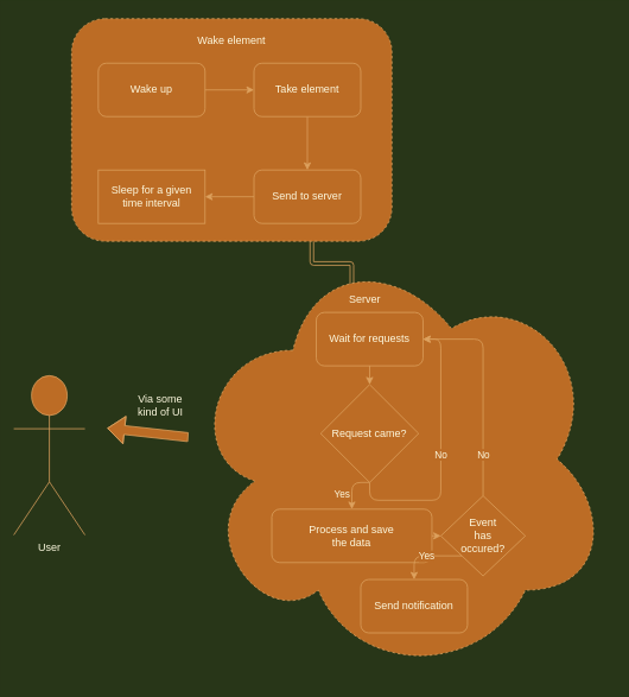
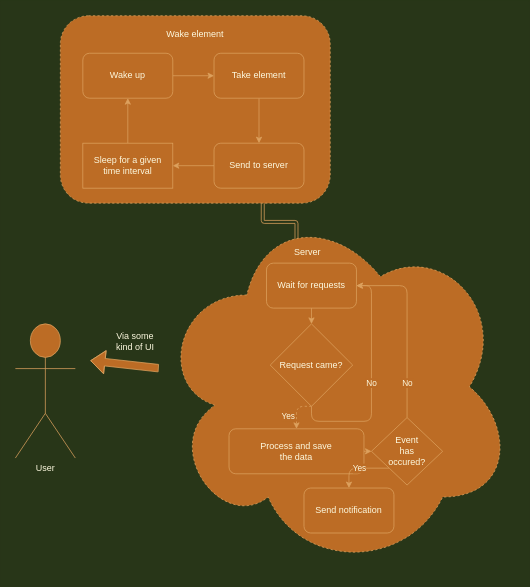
  <mxCell id="0" />
  <mxCell id="1" parent="0" />
  <mxCell id="2" style="edgeStyle=orthogonalEdgeStyle;shape=link;curved=0;rounded=1;sketch=0;orthogonalLoop=1;jettySize=auto;html=1;exitX=0.75;exitY=1;exitDx=0;exitDy=0;entryX=0.25;entryY=0;entryDx=0;entryDy=0;labelBackgroundColor=#BC6C25;fontColor=#FEFAE0;strokeColor=#DDA15E;fillColor=#BC6C25;" parent="1" source="3" target="25" edge="1"><mxGeometry relative="1" as="geometry" /></mxCell>
  <mxCell id="3" value="" style="rounded=1;whiteSpace=wrap;html=1;dashed=1;fillColor=#BC6C25;strokeColor=#DDA15E;fontColor=#FEFAE0;" parent="1" vertex="1"><mxGeometry x="80" y="20" width="360" height="250" as="geometry" /></mxCell>
  <mxCell id="4" style="edgeStyle=orthogonalEdgeStyle;rounded=0;orthogonalLoop=1;jettySize=auto;html=1;exitX=0.5;exitY=1;exitDx=0;exitDy=0;entryX=0.5;entryY=0;entryDx=0;entryDy=0;labelBackgroundColor=#283618;strokeColor=#DDA15E;fontColor=#FEFAE0;" parent="1" source="5" target="7" edge="1"><mxGeometry relative="1" as="geometry" /></mxCell>
  <mxCell id="5" value="Take element" style="rounded=1;whiteSpace=wrap;html=1;fillColor=#BC6C25;strokeColor=#DDA15E;fontColor=#FEFAE0;" parent="1" vertex="1"><mxGeometry x="285" y="70" width="120" height="60" as="geometry" /></mxCell>
  <mxCell id="6" style="edgeStyle=orthogonalEdgeStyle;rounded=0;orthogonalLoop=1;jettySize=auto;html=1;exitX=0;exitY=0.5;exitDx=0;exitDy=0;entryX=1;entryY=0.5;entryDx=0;entryDy=0;labelBackgroundColor=#283618;strokeColor=#DDA15E;fontColor=#FEFAE0;" parent="1" source="7" target="9" edge="1"><mxGeometry relative="1" as="geometry" /></mxCell>
  <mxCell id="7" value="Send to server" style="rounded=1;whiteSpace=wrap;html=1;fillColor=#BC6C25;strokeColor=#DDA15E;fontColor=#FEFAE0;" parent="1" vertex="1"><mxGeometry x="285" y="190" width="120" height="60" as="geometry" /></mxCell>
+ <mxCell id="8" style="edgeStyle=orthogonalEdgeStyle;rounded=0;orthogonalLoop=1;jettySize=auto;html=1;exitX=0.5;exitY=0;exitDx=0;exitDy=0;entryX=0.5;entryY=1;entryDx=0;entryDy=0;labelBackgroundColor=#283618;strokeColor=#DDA15E;fontColor=#FEFAE0;" parent="1" source="9" target="11" edge="1"><mxGeometry relative="1" as="geometry" /></mxCell>
  <mxCell id="9" value="&lt;div&gt;Sleep for a given&lt;/div&gt;&lt;div&gt;time interval&lt;br&gt;&lt;/div&gt;" style="whiteSpace=wrap;html=1;fillColor=#BC6C25;strokeColor=#DDA15E;fontColor=#FEFAE0;rounded=0;" parent="1" vertex="1"><mxGeometry x="110" y="190" width="120" height="60" as="geometry" /></mxCell>
  <mxCell id="10" style="edgeStyle=orthogonalEdgeStyle;rounded=0;orthogonalLoop=1;jettySize=auto;html=1;exitX=1;exitY=0.5;exitDx=0;exitDy=0;entryX=0;entryY=0.5;entryDx=0;entryDy=0;labelBackgroundColor=#283618;strokeColor=#DDA15E;fontColor=#FEFAE0;" parent="1" source="11" target="5" edge="1"><mxGeometry relative="1" as="geometry" /></mxCell>
  <mxCell id="11" value="Wake up" style="rounded=1;whiteSpace=wrap;html=1;fillColor=#BC6C25;strokeColor=#DDA15E;fontColor=#FEFAE0;" parent="1" vertex="1"><mxGeometry x="110" y="70" width="120" height="60" as="geometry" /></mxCell>
  <mxCell id="12" value="Wake element" style="text;html=1;strokeColor=none;fillColor=none;align=center;verticalAlign=middle;whiteSpace=wrap;rounded=0;dashed=1;fontColor=#FEFAE0;" parent="1" vertex="1"><mxGeometry x="210" y="30" width="100" height="30" as="geometry" /></mxCell>
  <mxCell id="13" value="" style="ellipse;shape=cloud;whiteSpace=wrap;html=1;dashed=1;fillColor=#BC6C25;strokeColor=#DDA15E;fontColor=#FEFAE0;" parent="1" vertex="1"><mxGeometry x="210" y="270" width="475" height="490" as="geometry" /></mxCell>
  <mxCell id="14" style="edgeStyle=none;rounded=0;orthogonalLoop=1;jettySize=auto;html=1;exitX=1;exitY=0.5;exitDx=0;exitDy=0;entryX=0;entryY=0.5;entryDx=0;entryDy=0;labelBackgroundColor=#283618;strokeColor=#DDA15E;fontColor=#FEFAE0;" parent="1" source="15" target="24" edge="1"><mxGeometry relative="1" as="geometry" /></mxCell>
  <mxCell id="15" value="&lt;div&gt;Process and save&lt;/div&gt;&lt;div&gt;the data&lt;/div&gt;" style="rounded=1;whiteSpace=wrap;html=1;fillColor=#BC6C25;strokeColor=#DDA15E;fontColor=#FEFAE0;" parent="1" vertex="1"><mxGeometry x="305" y="571" width="180" height="60" as="geometry" /></mxCell>
  <mxCell id="16" value="No" style="edgeStyle=orthogonalEdgeStyle;curved=0;rounded=1;sketch=0;orthogonalLoop=1;jettySize=auto;html=1;exitX=0.5;exitY=1;exitDx=0;exitDy=0;entryX=1;entryY=0.5;entryDx=0;entryDy=0;labelBackgroundColor=#BC6C25;fontColor=#FEFAE0;strokeColor=#DDA15E;fillColor=#BC6C25;" parent="1" source="18" target="21" edge="1"><mxGeometry relative="1" as="geometry"><Array as="points"><mxPoint x="415" y="561" /><mxPoint x="495" y="561" /><mxPoint x="495" y="380" /></Array></mxGeometry></mxCell>
- <mxCell id="17" value="Yes" style="edgeStyle=orthogonalEdgeStyle;curved=0;rounded=1;sketch=0;orthogonalLoop=1;jettySize=auto;html=1;exitX=0.5;exitY=1;exitDx=0;exitDy=0;entryX=0.5;entryY=0;entryDx=0;entryDy=0;labelBackgroundColor=#BC6C25;fontColor=#FEFAE0;strokeColor=#DDA15E;fillColor=#BC6C25;" parent="1" source="18" target="15" edge="1"><mxGeometry x="0.375" y="-11" relative="1" as="geometry"><mxPoint as="offset" /></mxGeometry></mxCell>
+ <mxCell id="17" value="Yes" style="edgeStyle=orthogonalEdgeStyle;curved=0;rounded=1;sketch=0;orthogonalLoop=1;jettySize=auto;html=1;exitX=0.5;exitY=1;exitDx=0;exitDy=0;entryX=0.5;entryY=0;entryDx=0;entryDy=0;labelBackgroundColor=#BC6C25;fontColor=#FEFAE0;strokeColor=#DDA15E;fillColor=#BC6C25;dashed=1;" parent="1" source="18" target="15" edge="1"><mxGeometry x="0.375" y="-11" relative="1" as="geometry"><mxPoint as="offset" /></mxGeometry></mxCell>
  <mxCell id="18" value="Request came?" style="rhombus;whiteSpace=wrap;html=1;fillColor=#BC6C25;strokeColor=#DDA15E;fontColor=#FEFAE0;" parent="1" vertex="1"><mxGeometry x="360" y="431" width="110" height="110" as="geometry" /></mxCell>
  <mxCell id="19" value="Send notification" style="rounded=1;whiteSpace=wrap;html=1;fillColor=#BC6C25;strokeColor=#DDA15E;fontColor=#FEFAE0;" parent="1" vertex="1"><mxGeometry x="405" y="650" width="120" height="60" as="geometry" /></mxCell>
  <mxCell id="20" style="edgeStyle=none;rounded=0;orthogonalLoop=1;jettySize=auto;html=1;exitX=0.5;exitY=1;exitDx=0;exitDy=0;entryX=0.5;entryY=0;entryDx=0;entryDy=0;labelBackgroundColor=#283618;strokeColor=#DDA15E;fontColor=#FEFAE0;" parent="1" source="21" target="18" edge="1"><mxGeometry relative="1" as="geometry" /></mxCell>
  <mxCell id="21" value="Wait for requests" style="rounded=1;whiteSpace=wrap;html=1;fillColor=#BC6C25;strokeColor=#DDA15E;fontColor=#FEFAE0;" parent="1" vertex="1"><mxGeometry x="355" y="350" width="120" height="60" as="geometry" /></mxCell>
  <mxCell id="22" value="Yes" style="edgeStyle=orthogonalEdgeStyle;curved=0;rounded=1;sketch=0;orthogonalLoop=1;jettySize=auto;html=1;exitX=0;exitY=1;exitDx=0;exitDy=0;entryX=0.5;entryY=0;entryDx=0;entryDy=0;labelBackgroundColor=#BC6C25;fontColor=#FEFAE0;strokeColor=#DDA15E;fillColor=#BC6C25;" parent="1" source="24" target="19" edge="1"><mxGeometry relative="1" as="geometry"><Array as="points"><mxPoint x="465" y="624" /></Array></mxGeometry></mxCell>
  <mxCell id="23" value="No" style="edgeStyle=orthogonalEdgeStyle;curved=0;rounded=1;sketch=0;orthogonalLoop=1;jettySize=auto;html=1;exitX=0.5;exitY=0;exitDx=0;exitDy=0;entryX=1;entryY=0.5;entryDx=0;entryDy=0;labelBackgroundColor=#BC6C25;fontColor=#FEFAE0;strokeColor=#DDA15E;fillColor=#BC6C25;" parent="1" source="24" target="21" edge="1"><mxGeometry x="-0.622" relative="1" as="geometry"><mxPoint as="offset" /></mxGeometry></mxCell>
  <mxCell id="24" value="&lt;div&gt;Event&lt;/div&gt;&lt;div&gt;has&lt;/div&gt;&lt;div&gt;occured?&lt;br&gt;&lt;/div&gt;" style="rhombus;whiteSpace=wrap;html=1;fillColor=#BC6C25;strokeColor=#DDA15E;fontColor=#FEFAE0;" parent="1" vertex="1"><mxGeometry x="495" y="556" width="95" height="90" as="geometry" /></mxCell>
  <mxCell id="25" value="Server" style="text;html=1;strokeColor=none;fillColor=none;align=center;verticalAlign=middle;whiteSpace=wrap;rounded=0;sketch=0;fontColor=#FEFAE0;" parent="1" vertex="1"><mxGeometry x="380" y="320" width="60" height="30" as="geometry" /></mxCell>
- <mxCell id="26" value="User" style="shape=umlActor;verticalLabelPosition=bottom;verticalAlign=top;html=1;outlineConnect=0;rounded=0;sketch=0;fontColor=#FEFAE0;strokeColor=#DDA15E;fillColor=#BC6C25;" parent="1" vertex="1"><mxGeometry x="15" y="421" width="80" height="179" as="geometry" /></mxCell>
+ <mxCell id="26" value="User" style="shape=umlActor;verticalLabelPosition=bottom;verticalAlign=top;html=1;outlineConnect=0;rounded=0;sketch=0;fontColor=#FEFAE0;strokeColor=#DDA15E;fillColor=#BC6C25;" parent="1" vertex="1"><mxGeometry x="20" y="431" width="80" height="179" as="geometry" /></mxCell>
  <mxCell id="27" value="" style="shape=flexArrow;endArrow=classic;html=1;rounded=1;labelBackgroundColor=#BC6C25;sketch=0;fontColor=#FEFAE0;strokeColor=#DDA15E;fillColor=#BC6C25;curved=0;" parent="1" source="13" edge="1"><mxGeometry width="50" height="50" relative="1" as="geometry"><mxPoint x="180" y="390" as="sourcePoint" /><mxPoint x="120" y="480" as="targetPoint" /><Array as="points"><mxPoint x="210" y="490" /></Array></mxGeometry></mxCell>
  <mxCell id="28" value="Via some kind of UI" style="text;html=1;strokeColor=none;fillColor=none;align=center;verticalAlign=middle;whiteSpace=wrap;rounded=0;sketch=0;fontColor=#FEFAE0;" parent="1" vertex="1"><mxGeometry x="150" y="440" width="60" height="30" as="geometry" /></mxCell>
